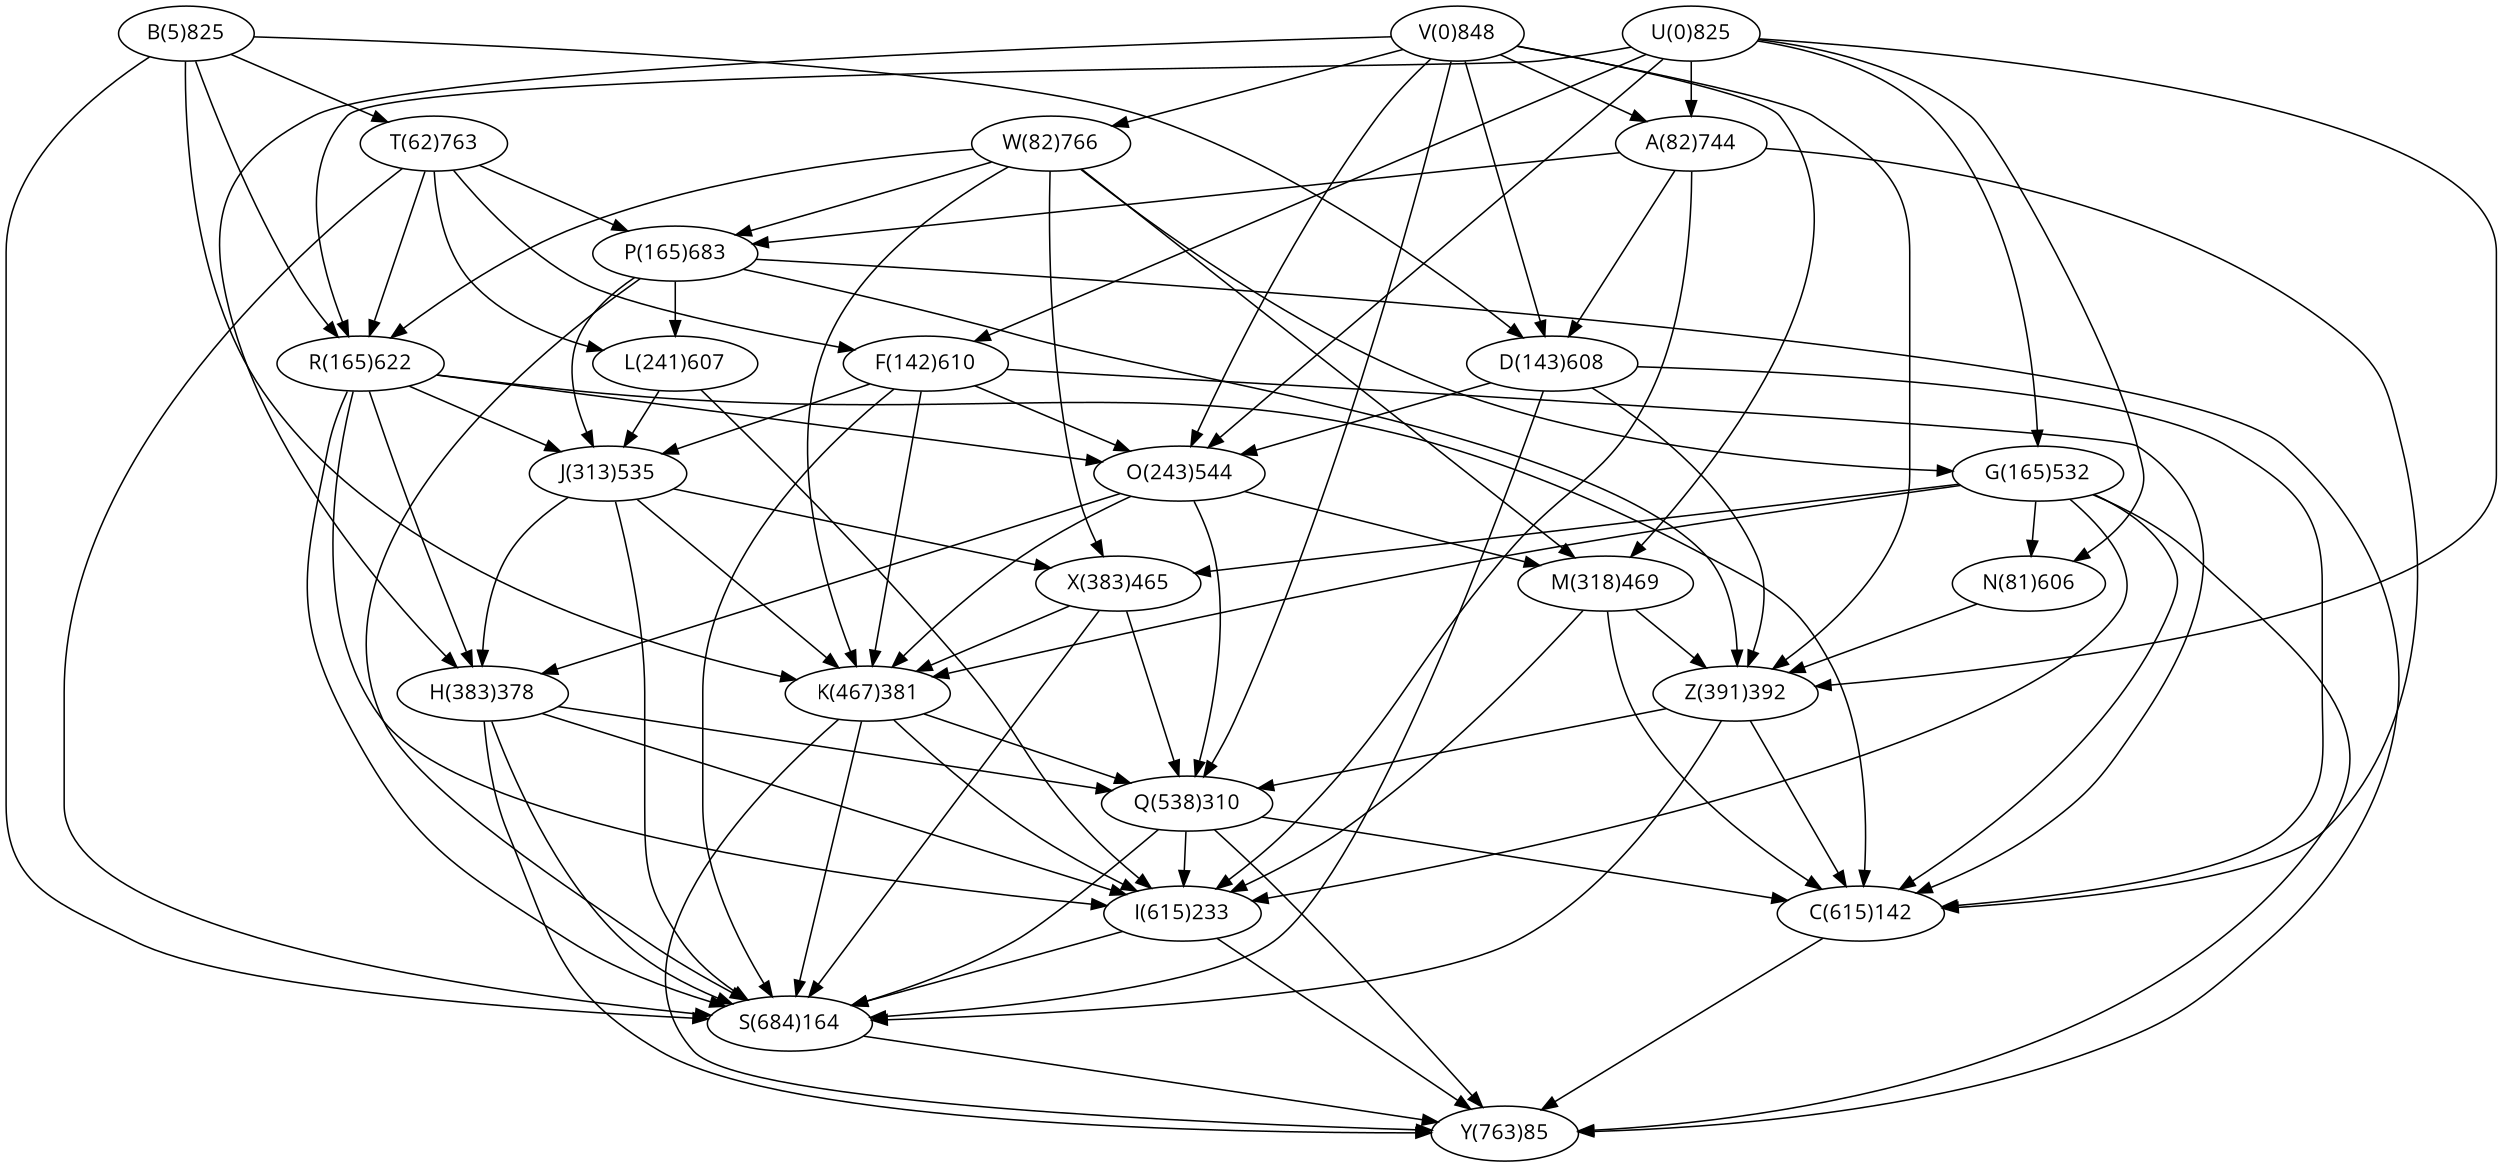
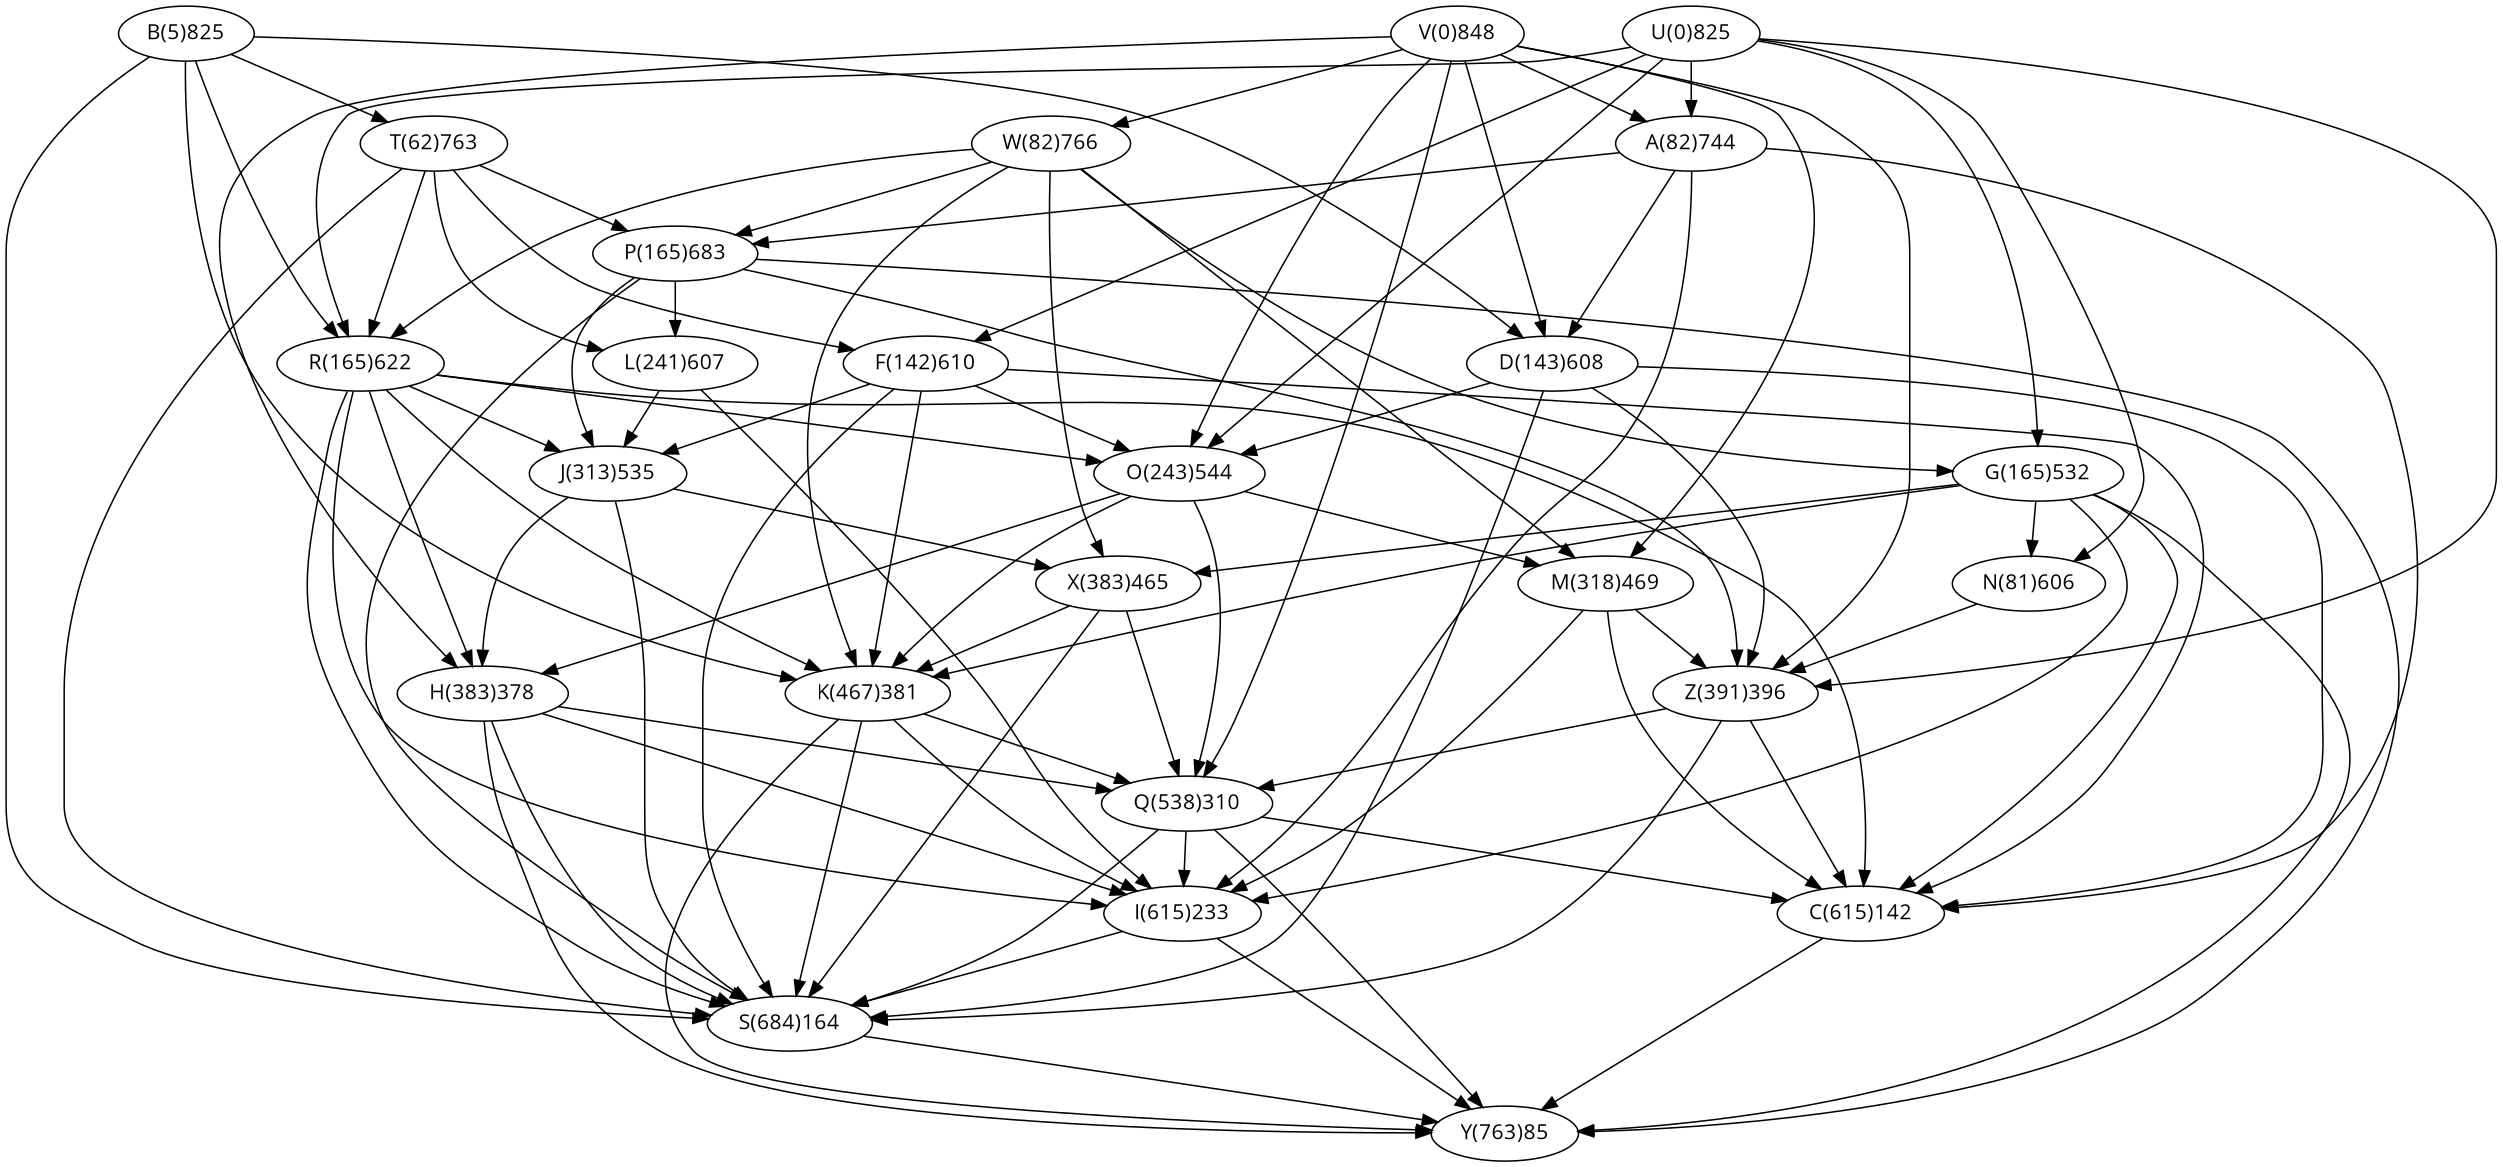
  digraph {
    fontname="Open Sans"
    node [fontname="Open Sans"]
    edge [fontname="Open Sans"]
    n1 [label="C(615)142"]
    "A(82)744"
    "D(143)608"
    "I(615)233"
    "P(165)683"
    "Y(763)85"
    "S(684)164"
    "O(243)544"
-   "Z(391)396" [label="Z(391)392"]
+   "Z(391)396"
    "J(313)535"
    "L(241)607"
    "K(467)381"
    "Q(538)310"
    "H(383)378"
    "M(318)469"
    "X(383)465"
    n17 [label="B(5)825"]
    "R(165)622"
    "T(62)763"
    "F(142)610"
    "G(165)532"
    "N(81)606"
    "U(0)825"
    "V(0)848"
    "W(82)766"
    n1 -> "Y(763)85"
    "A(82)744" -> n1
    "A(82)744" -> "D(143)608"
    "A(82)744" -> "I(615)233"
    "A(82)744" -> "P(165)683"
    "D(143)608" -> n1
    "D(143)608" -> "S(684)164"
    "D(143)608" -> "O(243)544"
    "D(143)608" -> "Z(391)396"
    "I(615)233" -> "Y(763)85"
    "I(615)233" -> "S(684)164"
    "P(165)683" -> "Y(763)85"
    "P(165)683" -> "S(684)164"
    "P(165)683" -> "Z(391)396"
    "P(165)683" -> "J(313)535"
    "P(165)683" -> "L(241)607"
    "S(684)164" -> "Y(763)85"
    "O(243)544" -> "K(467)381"
    "O(243)544" -> "Q(538)310"
    "O(243)544" -> "H(383)378"
    "O(243)544" -> "M(318)469"
    "Z(391)396" -> n1
    "Z(391)396" -> "S(684)164"
    "Z(391)396" -> "Q(538)310"
    "J(313)535" -> "S(684)164"
-   "J(313)535" -> "K(467)381"
+   "R(165)622" -> "K(467)381"
    "J(313)535" -> "H(383)378"
    "J(313)535" -> "X(383)465"
    "L(241)607" -> "I(615)233"
    "L(241)607" -> "J(313)535"
    "K(467)381" -> "I(615)233"
    "K(467)381" -> "Y(763)85"
    "K(467)381" -> "S(684)164"
    "K(467)381" -> "Q(538)310"
    "Q(538)310" -> n1
    "Q(538)310" -> "I(615)233"
    "Q(538)310" -> "Y(763)85"
    "Q(538)310" -> "S(684)164"
    "H(383)378" -> "I(615)233"
    "H(383)378" -> "Y(763)85"
    "H(383)378" -> "S(684)164"
    "H(383)378" -> "Q(538)310"
    "M(318)469" -> n1
    "M(318)469" -> "I(615)233"
    "M(318)469" -> "Z(391)396"
    "X(383)465" -> "S(684)164"
    "X(383)465" -> "K(467)381"
    "X(383)465" -> "Q(538)310"
    n17 -> "D(143)608"
    n17 -> "S(684)164"
    n17 -> "K(467)381"
    n17 -> "R(165)622"
    n17 -> "T(62)763"
    "R(165)622" -> n1
    "R(165)622" -> "I(615)233"
    "R(165)622" -> "S(684)164"
    "R(165)622" -> "O(243)544"
    "R(165)622" -> "J(313)535"
    "R(165)622" -> "H(383)378"
    "T(62)763" -> "P(165)683"
    "T(62)763" -> "S(684)164"
    "T(62)763" -> "L(241)607"
    "T(62)763" -> "R(165)622"
    "T(62)763" -> "F(142)610"
    "F(142)610" -> n1
    "F(142)610" -> "S(684)164"
    "F(142)610" -> "O(243)544"
    "F(142)610" -> "J(313)535"
    "F(142)610" -> "K(467)381"
    "G(165)532" -> n1
    "G(165)532" -> "I(615)233"
    "G(165)532" -> "Y(763)85"
    "G(165)532" -> "K(467)381"
    "G(165)532" -> "X(383)465"
    "G(165)532" -> "N(81)606"
    "N(81)606" -> "Z(391)396"
    "U(0)825" -> "A(82)744"
    "U(0)825" -> "O(243)544"
    "U(0)825" -> "Z(391)396"
    "U(0)825" -> "R(165)622"
    "U(0)825" -> "F(142)610"
    "U(0)825" -> "G(165)532"
    "U(0)825" -> "N(81)606"
    "V(0)848" -> "A(82)744"
    "V(0)848" -> "D(143)608"
    "V(0)848" -> "O(243)544"
    "V(0)848" -> "Z(391)396"
    "V(0)848" -> "Q(538)310"
    "V(0)848" -> "H(383)378"
    "V(0)848" -> "M(318)469"
    "V(0)848" -> "W(82)766"
    "W(82)766" -> "P(165)683"
    "W(82)766" -> "K(467)381"
    "W(82)766" -> "M(318)469"
    "W(82)766" -> "X(383)465"
    "W(82)766" -> "R(165)622"
    "W(82)766" -> "G(165)532"
  }
